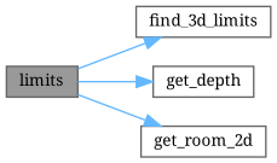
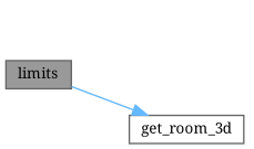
  digraph {
    fontname="Noto Serif"
    rankdir=LR
    node [color=grey40 fillcolor=white fontname="Noto Serif" fontsize=10 shape=box style=filled]
    edge [color=steelblue1 fontname="Noto Serif" fontsize=10 labelfontname=Helvetica labelfontsize=10 style=solid]
    n1 [color=gray40 fillcolor=grey60 fontcolor=black height=0.2 label=limits width=0.4]
-   n2 [height=0.2 label=find_3d_limits width=0.4]
-   n3 [height=0.2 label=get_depth width=0.4]
-   n4 [height=0.2 label=get_room_2d width=0.4]
-   n1 -> n2
-   n1 -> n3
+   n4 [height=0.2 label=get_room_3d width=0.4]
    n1 -> n4
  }
